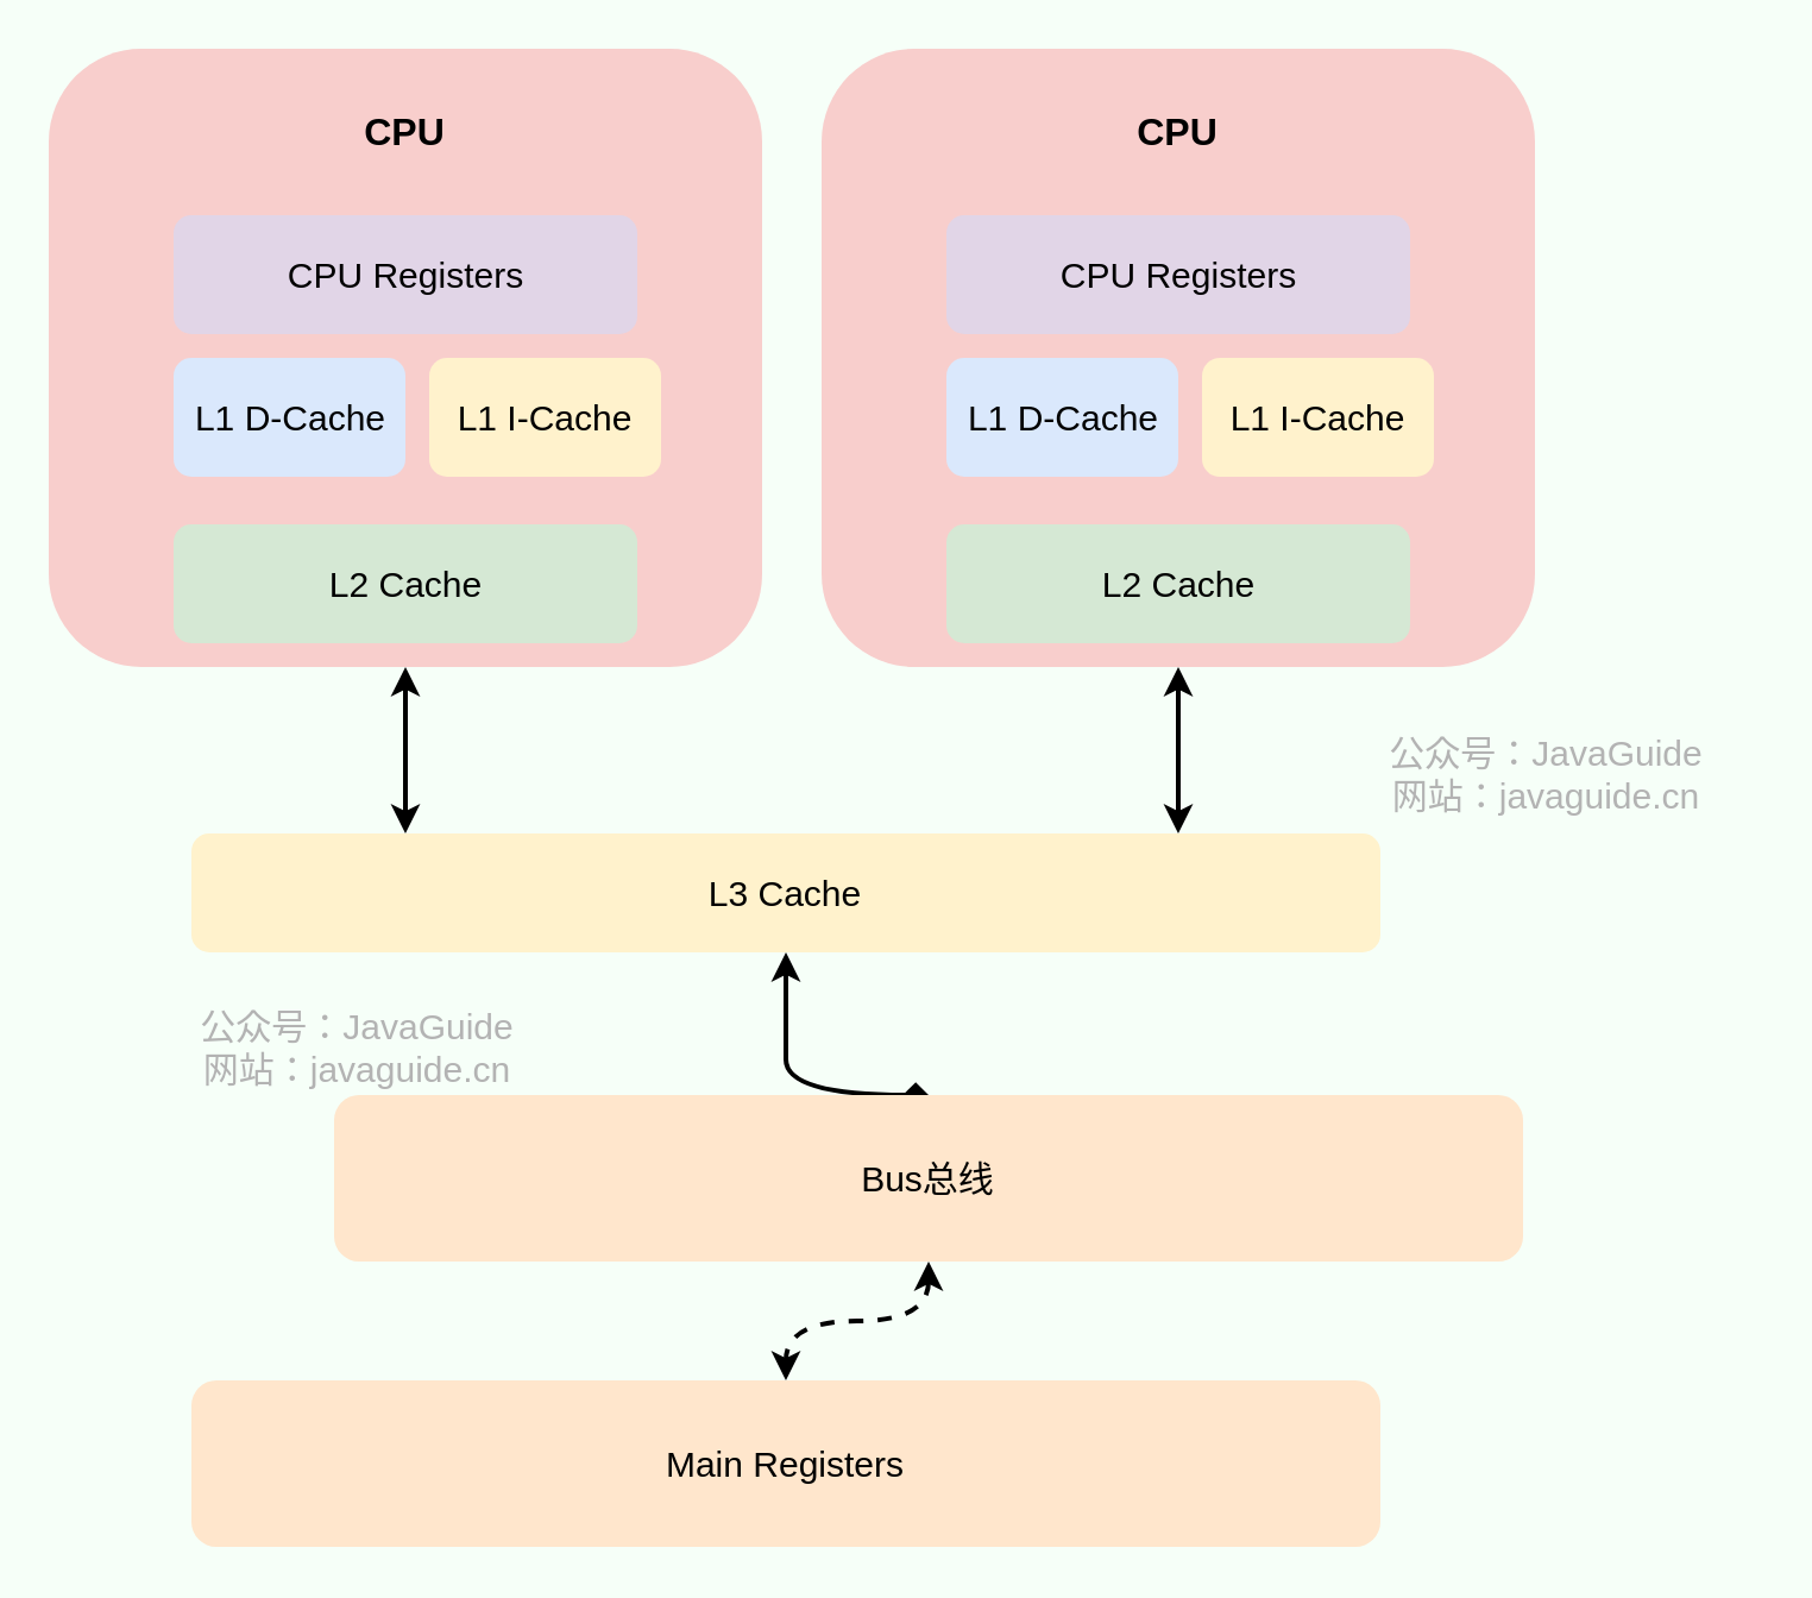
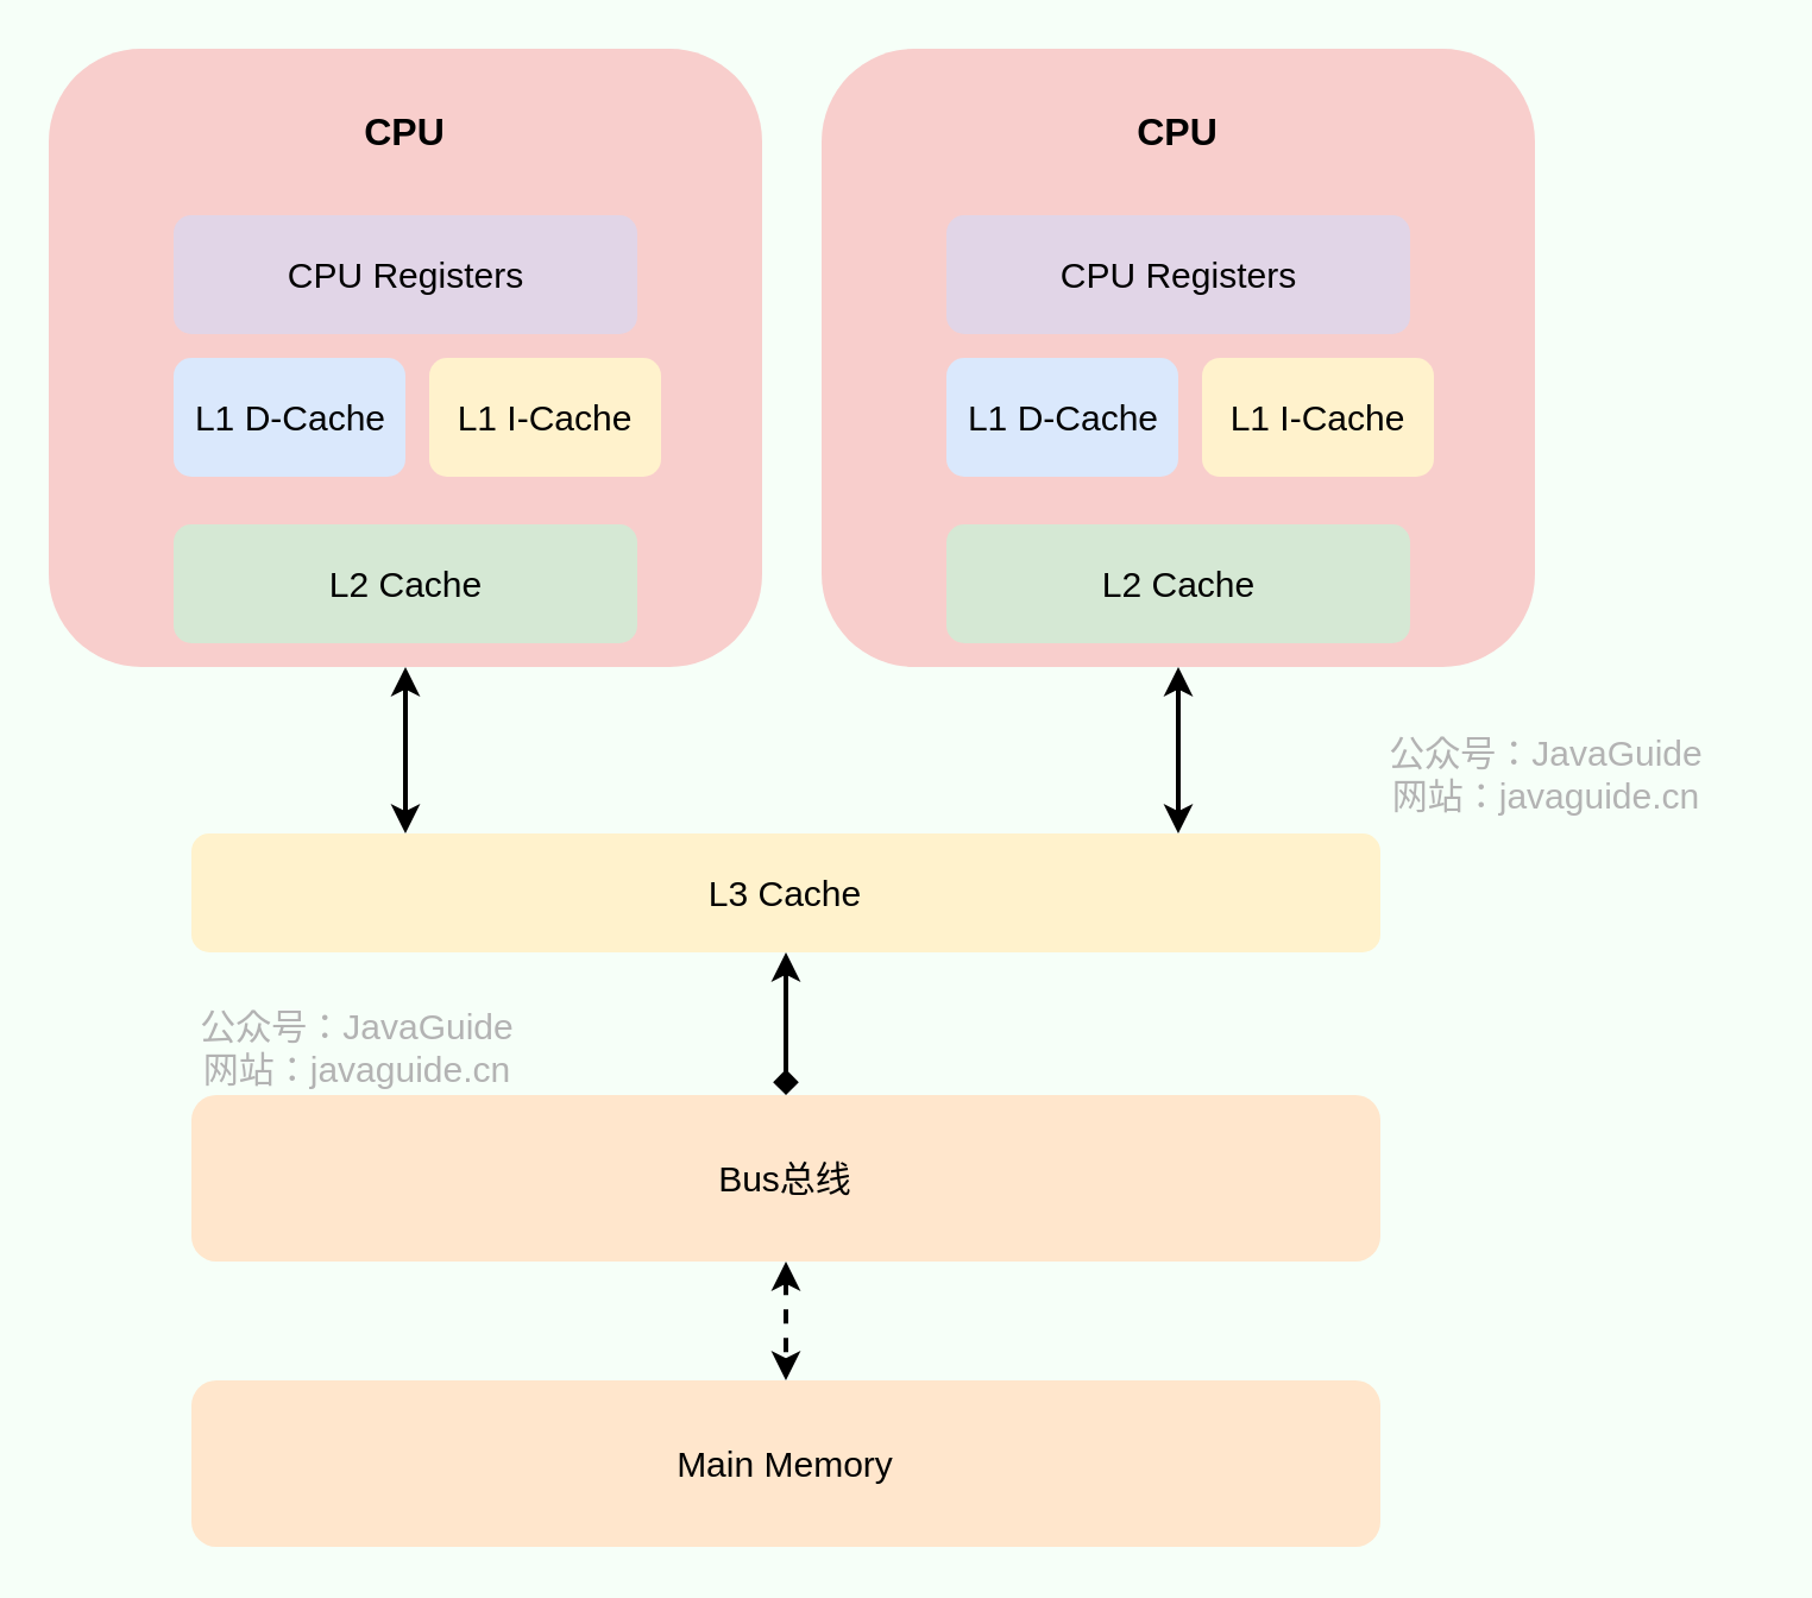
  <mxCell id="0" />
  <mxCell id="1" parent="0" />
  <mxCell id="2" style="edgeStyle=orthogonalEdgeStyle;curved=1;rounded=0;orthogonalLoop=1;jettySize=auto;html=1;strokeWidth=2;fontSize=16;startArrow=classic;startFill=1;entryX=0.18;entryY=0;entryDx=0;entryDy=0;entryPerimeter=0;" edge="1" parent="1" source="3" target="7"><mxGeometry relative="1" as="geometry"><mxPoint x="170" y="340" as="targetPoint" /></mxGeometry></mxCell>
  <mxCell id="3" value="" style="rounded=1;whiteSpace=wrap;html=1;fontSize=15;fillColor=#f8cecc;strokeColor=none;sketch=0;shadow=0;" parent="1" vertex="1"><mxGeometry x="20" y="20" width="300" height="260" as="geometry" /></mxCell>
  <mxCell id="4" value="CPU Registers" style="rounded=1;whiteSpace=wrap;html=1;fillColor=#e1d5e7;strokeColor=none;sketch=0;fontSize=15;shadow=0;" parent="1" vertex="1"><mxGeometry x="72.5" y="90" width="195" height="50" as="geometry" /></mxCell>
  <mxCell id="5" value="CPU" style="text;html=1;strokeColor=none;fillColor=none;align=center;verticalAlign=middle;whiteSpace=wrap;rounded=0;fontSize=16;sketch=0;shadow=0;fontStyle=1" parent="1" vertex="1"><mxGeometry x="120" y="40" width="100" height="30" as="geometry" /></mxCell>
  <mxCell id="6" style="edgeStyle=orthogonalEdgeStyle;curved=1;rounded=0;orthogonalLoop=1;jettySize=auto;html=1;entryX=0.5;entryY=0;entryDx=0;entryDy=0;strokeWidth=2;fontSize=16;startArrow=classic;startFill=1;endArrow=diamond;" edge="1" parent="1" source="7" target="9"><mxGeometry relative="1" as="geometry"><Array as="points"><mxPoint x="330" y="430" /><mxPoint x="330" y="430" /></Array></mxGeometry></mxCell>
  <mxCell id="7" value="L3 Cache" style="rounded=1;whiteSpace=wrap;html=1;fillColor=#fff2cc;sketch=0;fontSize=15;shadow=0;strokeColor=none;" parent="1" vertex="1"><mxGeometry x="80" y="350" width="500" height="50" as="geometry" /></mxCell>
  <mxCell id="8" style="edgeStyle=orthogonalEdgeStyle;curved=1;rounded=0;orthogonalLoop=1;jettySize=auto;html=1;entryX=0.5;entryY=0;entryDx=0;entryDy=0;strokeWidth=2;fontSize=16;startArrow=classic;startFill=1;dashed=1;" edge="1" parent="1" source="9" target="11"><mxGeometry relative="1" as="geometry" /></mxCell>
- <mxCell id="9" value="Bus总线" style="rounded=1;whiteSpace=wrap;html=1;sketch=0;fontSize=15;shadow=0;fillColor=#ffe6cc;strokeColor=none;" parent="1" vertex="1"><mxGeometry x="140" y="460" width="500" height="70" as="geometry" /></mxCell>
+ <mxCell id="9" value="Bus总线" style="rounded=1;whiteSpace=wrap;html=1;sketch=0;fontSize=15;shadow=0;fillColor=#ffe6cc;strokeColor=none;" parent="1" vertex="1"><mxGeometry x="80" y="460" width="500" height="70" as="geometry" /></mxCell>
  <mxCell id="10" value="公众号：JavaGuide&lt;br style=&quot;font-size: 15px;&quot;&gt;网站：javaguide.cn" style="text;html=1;strokeColor=none;fillColor=none;align=center;verticalAlign=middle;whiteSpace=wrap;rounded=0;labelBackgroundColor=none;fontSize=15;fontColor=#B3B3B3;rotation=0;sketch=0;shadow=0;" parent="1" vertex="1"><mxGeometry x="60" y="435" width="180" height="10" as="geometry" /></mxCell>
- <mxCell id="11" value="Main Registers" style="rounded=1;whiteSpace=wrap;html=1;sketch=0;fontSize=15;shadow=0;fillColor=#ffe6cc;strokeColor=none;" vertex="1" parent="1"><mxGeometry x="80" y="580" width="500" height="70" as="geometry" /></mxCell>
+ <mxCell id="11" value="Main Memory" style="rounded=1;whiteSpace=wrap;html=1;sketch=0;fontSize=15;shadow=0;fillColor=#ffe6cc;strokeColor=none;" vertex="1" parent="1"><mxGeometry x="80" y="580" width="500" height="70" as="geometry" /></mxCell>
  <mxCell id="12" value="L1 D-Cache" style="rounded=1;whiteSpace=wrap;html=1;fillColor=#dae8fc;strokeColor=none;sketch=0;fontSize=15;shadow=0;" vertex="1" parent="1"><mxGeometry x="72.5" y="150" width="97.5" height="50" as="geometry" /></mxCell>
  <mxCell id="13" value="L1 I-Cache" style="rounded=1;whiteSpace=wrap;html=1;fillColor=#fff2cc;strokeColor=none;sketch=0;fontSize=15;shadow=0;" vertex="1" parent="1"><mxGeometry x="180" y="150" width="97.5" height="50" as="geometry" /></mxCell>
  <mxCell id="14" value="L2 Cache" style="rounded=1;whiteSpace=wrap;html=1;fillColor=#d5e8d4;strokeColor=none;sketch=0;fontSize=15;shadow=0;" vertex="1" parent="1"><mxGeometry x="72.5" y="220" width="195" height="50" as="geometry" /></mxCell>
  <mxCell id="15" style="edgeStyle=orthogonalEdgeStyle;curved=1;rounded=0;orthogonalLoop=1;jettySize=auto;html=1;strokeWidth=2;fontSize=16;startArrow=classic;startFill=1;entryX=0.83;entryY=0;entryDx=0;entryDy=0;entryPerimeter=0;" edge="1" parent="1" source="16" target="7"><mxGeometry relative="1" as="geometry" /></mxCell>
  <mxCell id="16" value="" style="rounded=1;whiteSpace=wrap;html=1;fontSize=15;fillColor=#f8cecc;strokeColor=none;sketch=0;shadow=0;" vertex="1" parent="1"><mxGeometry x="345" y="20" width="300" height="260" as="geometry" /></mxCell>
  <mxCell id="17" value="CPU Registers" style="rounded=1;whiteSpace=wrap;html=1;fillColor=#e1d5e7;strokeColor=none;sketch=0;fontSize=15;shadow=0;" vertex="1" parent="1"><mxGeometry x="397.5" y="90" width="195" height="50" as="geometry" /></mxCell>
  <mxCell id="18" value="CPU" style="text;html=1;strokeColor=none;fillColor=none;align=center;verticalAlign=middle;whiteSpace=wrap;rounded=0;fontSize=16;sketch=0;shadow=0;fontStyle=1" vertex="1" parent="1"><mxGeometry x="445" y="40" width="100" height="30" as="geometry" /></mxCell>
  <mxCell id="19" value="公众号：JavaGuide&lt;br style=&quot;font-size: 15px;&quot;&gt;网站：javaguide.cn" style="text;html=1;strokeColor=none;fillColor=none;align=center;verticalAlign=middle;whiteSpace=wrap;rounded=0;labelBackgroundColor=none;fontSize=15;fontColor=#B3B3B3;rotation=0;sketch=0;shadow=0;" vertex="1" parent="1"><mxGeometry x="560" y="320" width="180" height="10" as="geometry" /></mxCell>
  <mxCell id="20" value="L1 D-Cache" style="rounded=1;whiteSpace=wrap;html=1;fillColor=#dae8fc;strokeColor=none;sketch=0;fontSize=15;shadow=0;" vertex="1" parent="1"><mxGeometry x="397.5" y="150" width="97.5" height="50" as="geometry" /></mxCell>
  <mxCell id="21" value="L1 I-Cache" style="rounded=1;whiteSpace=wrap;html=1;fillColor=#fff2cc;strokeColor=none;sketch=0;fontSize=15;shadow=0;" vertex="1" parent="1"><mxGeometry x="505" y="150" width="97.5" height="50" as="geometry" /></mxCell>
  <mxCell id="22" value="L2 Cache" style="rounded=1;whiteSpace=wrap;html=1;fillColor=#d5e8d4;strokeColor=none;sketch=0;fontSize=15;shadow=0;" vertex="1" parent="1"><mxGeometry x="397.5" y="220" width="195" height="50" as="geometry" /></mxCell>
